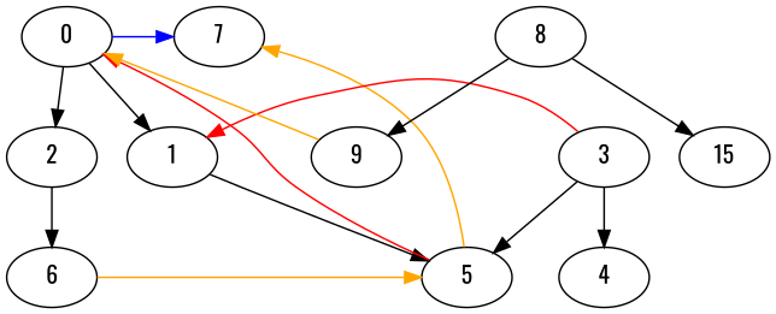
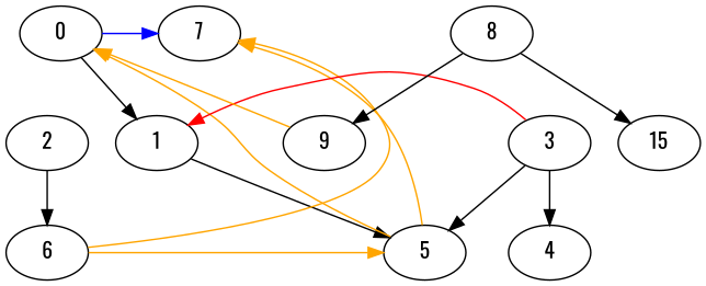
  digraph {
    fontname=Oswald
    node [fontname=Oswald]
    edge [fontname=Oswald]
    0
    1
    7
    2
    5
    6
    3
    4
    8
    9
    n11 [label=15]
    0 -> 1
    0 -> 7 [color=blue constraint=false]
-   0 -> 2
    1 -> 5
    2 -> 6
-   5 -> 0 [color=red constraint=false]
+   5 -> 0 [color=orange constraint=false]
    5 -> 7 [color=orange constraint=false]
+   6 -> 7 [color=orange constraint=false]
    6 -> 5 [color=orange constraint=false]
    3 -> 1 [color=red constraint=false]
    3 -> 5
    3 -> 4
    8 -> 9
    8 -> n11
    9 -> 0 [color=orange constraint=false]
  }
